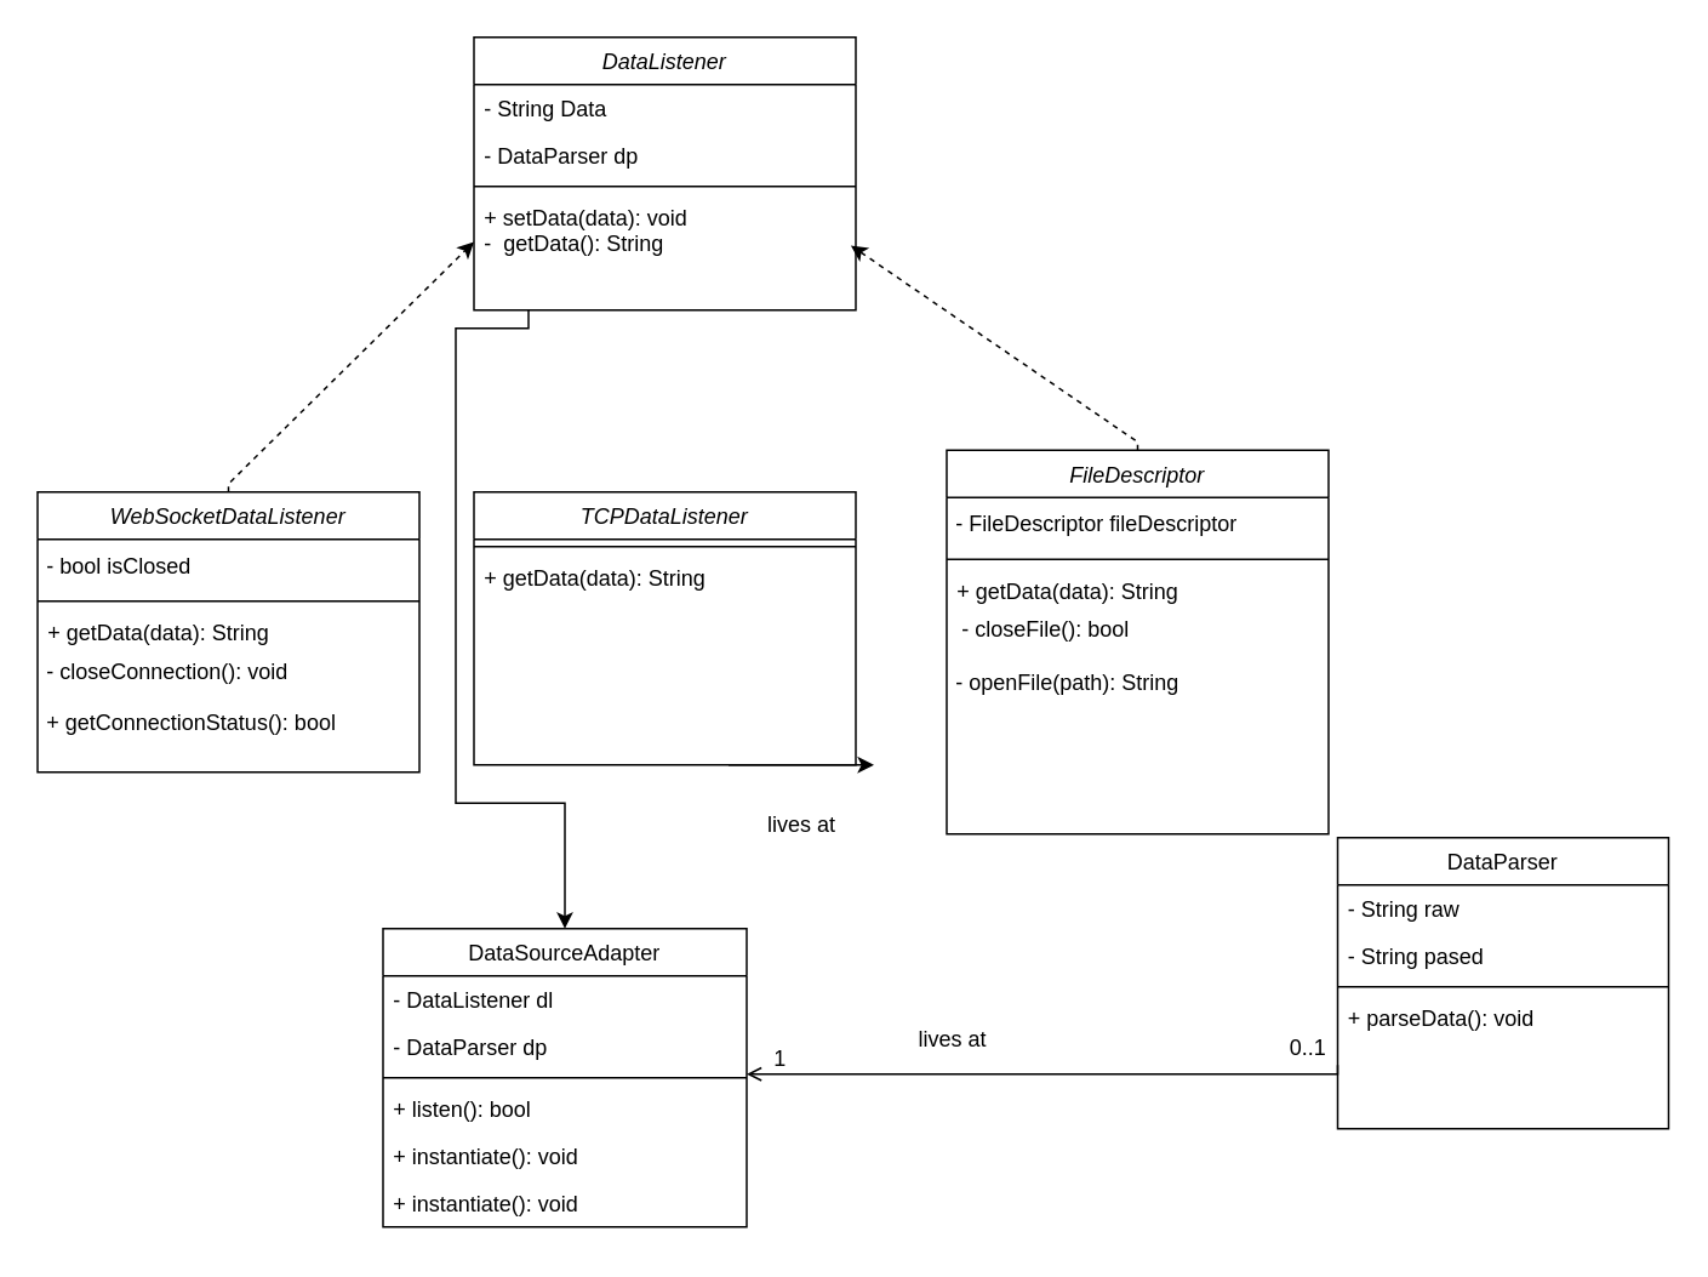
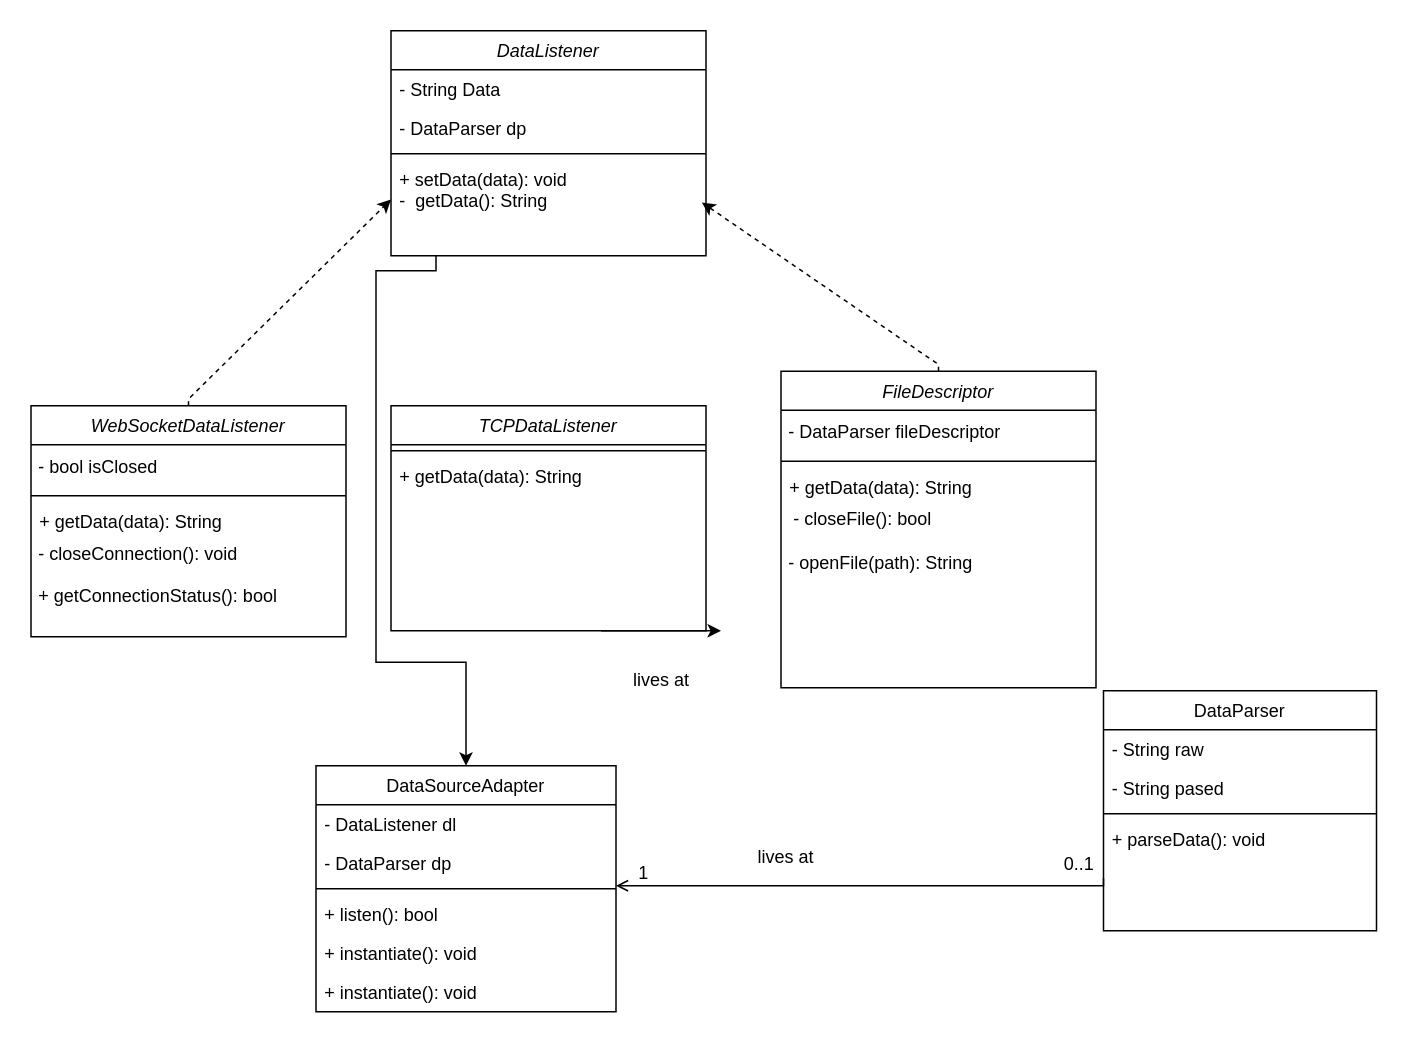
  <mxCell id="0" />
  <mxCell id="1" parent="0" />
  <mxCell id="2" value="TCPDataListener" style="swimlane;fontStyle=2;align=center;verticalAlign=top;childLayout=stackLayout;horizontal=1;startSize=26;horizontalStack=0;resizeParent=1;resizeLast=0;collapsible=1;marginBottom=0;rounded=0;shadow=0;strokeWidth=1;" parent="1" vertex="1"><mxGeometry x="260" y="270" width="210" height="150" as="geometry"><mxRectangle x="230" y="140" width="160" height="26" as="alternateBounds" /></mxGeometry></mxCell>
  <mxCell id="3" value="" style="line;html=1;strokeWidth=1;align=left;verticalAlign=middle;spacingTop=-1;spacingLeft=3;spacingRight=3;rotatable=0;labelPosition=right;points=[];portConstraint=eastwest;" parent="2" vertex="1"><mxGeometry y="26" width="210" height="8" as="geometry" /></mxCell>
  <mxCell id="4" value="+ getData(data): String&#10;&#10;&#10;" style="text;align=left;verticalAlign=top;spacingLeft=4;spacingRight=4;overflow=hidden;rotatable=0;points=[[0,0.5],[1,0.5]];portConstraint=eastwest;" parent="2" vertex="1"><mxGeometry y="34" width="210" height="38" as="geometry" /></mxCell>
  <mxCell id="5" value="DataSourceAdapter" style="swimlane;fontStyle=0;align=center;verticalAlign=top;childLayout=stackLayout;horizontal=1;startSize=26;horizontalStack=0;resizeParent=1;resizeLast=0;collapsible=1;marginBottom=0;rounded=0;shadow=0;strokeWidth=1;" parent="1" vertex="1"><mxGeometry x="210" y="510" width="200" height="164" as="geometry"><mxRectangle x="130" y="380" width="160" height="26" as="alternateBounds" /></mxGeometry></mxCell>
  <mxCell id="6" value="- DataListener dl" style="text;align=left;verticalAlign=top;spacingLeft=4;spacingRight=4;overflow=hidden;rotatable=0;points=[[0,0.5],[1,0.5]];portConstraint=eastwest;fontStyle=0" parent="5" vertex="1"><mxGeometry y="26" width="200" height="26" as="geometry" /></mxCell>
  <mxCell id="7" value="- DataParser dp" style="text;align=left;verticalAlign=top;spacingLeft=4;spacingRight=4;overflow=hidden;rotatable=0;points=[[0,0.5],[1,0.5]];portConstraint=eastwest;" vertex="1" parent="5"><mxGeometry y="52" width="200" height="26" as="geometry" /></mxCell>
  <mxCell id="8" value="" style="line;html=1;strokeWidth=1;align=left;verticalAlign=middle;spacingTop=-1;spacingLeft=3;spacingRight=3;rotatable=0;labelPosition=right;points=[];portConstraint=eastwest;" parent="5" vertex="1"><mxGeometry y="78" width="200" height="8" as="geometry" /></mxCell>
  <mxCell id="9" value="+ listen(): bool" style="text;align=left;verticalAlign=top;spacingLeft=4;spacingRight=4;overflow=hidden;rotatable=0;points=[[0,0.5],[1,0.5]];portConstraint=eastwest;" parent="5" vertex="1"><mxGeometry y="86" width="200" height="26" as="geometry" /></mxCell>
  <mxCell id="10" value="+ instantiate(): void" style="text;align=left;verticalAlign=top;spacingLeft=4;spacingRight=4;overflow=hidden;rotatable=0;points=[[0,0.5],[1,0.5]];portConstraint=eastwest;" vertex="1" parent="5"><mxGeometry y="112" width="200" height="26" as="geometry" /></mxCell>
  <mxCell id="11" value="+ instantiate(): void" style="text;align=left;verticalAlign=top;spacingLeft=4;spacingRight=4;overflow=hidden;rotatable=0;points=[[0,0.5],[1,0.5]];portConstraint=eastwest;" vertex="1" parent="5"><mxGeometry y="138" width="200" height="26" as="geometry" /></mxCell>
  <mxCell id="12" value="DataParser" style="swimlane;fontStyle=0;align=center;verticalAlign=top;childLayout=stackLayout;horizontal=1;startSize=26;horizontalStack=0;resizeParent=1;resizeLast=0;collapsible=1;marginBottom=0;rounded=0;shadow=0;strokeWidth=1;" parent="1" vertex="1"><mxGeometry x="735" y="460" width="182" height="160" as="geometry"><mxRectangle x="550" y="140" width="160" height="26" as="alternateBounds" /></mxGeometry></mxCell>
  <mxCell id="13" value="- String raw&#10;" style="text;align=left;verticalAlign=top;spacingLeft=4;spacingRight=4;overflow=hidden;rotatable=0;points=[[0,0.5],[1,0.5]];portConstraint=eastwest;" parent="12" vertex="1"><mxGeometry y="26" width="182" height="26" as="geometry" /></mxCell>
  <mxCell id="14" value="- String pased" style="text;align=left;verticalAlign=top;spacingLeft=4;spacingRight=4;overflow=hidden;rotatable=0;points=[[0,0.5],[1,0.5]];portConstraint=eastwest;rounded=0;shadow=0;html=0;" parent="12" vertex="1"><mxGeometry y="52" width="182" height="26" as="geometry" /></mxCell>
  <mxCell id="15" value="" style="line;html=1;strokeWidth=1;align=left;verticalAlign=middle;spacingTop=-1;spacingLeft=3;spacingRight=3;rotatable=0;labelPosition=right;points=[];portConstraint=eastwest;" parent="12" vertex="1"><mxGeometry y="78" width="182" height="8" as="geometry" /></mxCell>
  <mxCell id="16" value="+ parseData(): void" style="text;align=left;verticalAlign=top;spacingLeft=4;spacingRight=4;overflow=hidden;rotatable=0;points=[[0,0.5],[1,0.5]];portConstraint=eastwest;" parent="12" vertex="1"><mxGeometry y="86" width="182" height="26" as="geometry" /></mxCell>
  <mxCell id="17" value="&#10;&#10;" style="text;align=left;verticalAlign=top;spacingLeft=4;spacingRight=4;overflow=hidden;rotatable=0;points=[[0,0.5],[1,0.5]];portConstraint=eastwest;" parent="12" vertex="1"><mxGeometry y="112" width="182" height="26" as="geometry" /></mxCell>
  <mxCell id="18" style="edgeStyle=orthogonalEdgeStyle;rounded=0;orthogonalLoop=1;jettySize=auto;html=1;entryX=0.5;entryY=0;entryDx=0;entryDy=0;" parent="1" target="5" edge="1"><mxGeometry relative="1" as="geometry"><mxPoint x="290" y="170" as="sourcePoint" /><mxPoint x="345.2" y="569.58" as="targetPoint" /><Array as="points"><mxPoint x="290" y="180" /><mxPoint x="250" y="180" /><mxPoint x="250" y="441" /><mxPoint x="310" y="441" /></Array></mxGeometry></mxCell>
  <mxCell id="19" value="lives at" style="text;html=1;align=center;verticalAlign=middle;resizable=0;points=[];autosize=1;strokeColor=none;fillColor=none;" parent="1" vertex="1"><mxGeometry x="410" y="438" width="60" height="30" as="geometry" /></mxCell>
  <mxCell id="20" value="" style="endArrow=open;shadow=0;strokeWidth=1;rounded=0;curved=0;endFill=1;edgeStyle=elbowEdgeStyle;elbow=vertical;exitX=0;exitY=0.5;exitDx=0;exitDy=0;" parent="1" source="17" edge="1"><mxGeometry x="0.5" y="41" relative="1" as="geometry"><mxPoint x="735.364" y="550" as="sourcePoint" /><mxPoint x="410" y="590" as="targetPoint" /><mxPoint x="-40" y="32" as="offset" /><Array as="points"><mxPoint x="560" y="590" /><mxPoint x="550.6" y="599.36" /><mxPoint x="620.6" y="199.36" /><mxPoint x="870.6" y="679.36" /></Array></mxGeometry></mxCell>
  <mxCell id="21" value="0..1" style="resizable=0;align=left;verticalAlign=bottom;labelBackgroundColor=none;fontSize=12;" parent="20" connectable="0" vertex="1"><mxGeometry x="-1" relative="1" as="geometry"><mxPoint x="-28" y="-1" as="offset" /></mxGeometry></mxCell>
  <mxCell id="22" value="1" style="resizable=0;align=right;verticalAlign=bottom;labelBackgroundColor=none;fontSize=12;" parent="20" connectable="0" vertex="1"><mxGeometry x="1" relative="1" as="geometry"><mxPoint x="23" as="offset" /></mxGeometry></mxCell>
  <mxCell id="23" value="lives at" style="text;html=1;resizable=0;points=[];;align=center;verticalAlign=middle;labelBackgroundColor=none;rounded=0;shadow=0;strokeWidth=1;fontSize=12;" parent="20" vertex="1" connectable="0"><mxGeometry x="0.5" y="49" relative="1" as="geometry"><mxPoint x="30" y="-69" as="offset" /></mxGeometry></mxCell>
  <mxCell id="24" value="" style="edgeStyle=none;orthogonalLoop=1;jettySize=auto;html=1;rounded=0;" parent="1" edge="1"><mxGeometry width="80" relative="1" as="geometry"><mxPoint x="400" y="420" as="sourcePoint" /><mxPoint x="480" y="420" as="targetPoint" /><Array as="points" /></mxGeometry></mxCell>
  <mxCell id="25" value="DataListener" style="swimlane;fontStyle=2;align=center;verticalAlign=top;childLayout=stackLayout;horizontal=1;startSize=26;horizontalStack=0;resizeParent=1;resizeLast=0;collapsible=1;marginBottom=0;rounded=0;shadow=0;strokeWidth=1;" parent="1" vertex="1"><mxGeometry x="260" y="20" width="210" height="150" as="geometry"><mxRectangle x="230" y="140" width="160" height="26" as="alternateBounds" /></mxGeometry></mxCell>
  <mxCell id="26" value="- String Data" style="text;align=left;verticalAlign=top;spacingLeft=4;spacingRight=4;overflow=hidden;rotatable=0;points=[[0,0.5],[1,0.5]];portConstraint=eastwest;" parent="25" vertex="1"><mxGeometry y="26" width="210" height="26" as="geometry" /></mxCell>
  <mxCell id="27" value="- DataParser dp" style="text;align=left;verticalAlign=top;spacingLeft=4;spacingRight=4;overflow=hidden;rotatable=0;points=[[0,0.5],[1,0.5]];portConstraint=eastwest;" vertex="1" parent="25"><mxGeometry y="52" width="210" height="26" as="geometry" /></mxCell>
  <mxCell id="28" value="" style="line;html=1;strokeWidth=1;align=left;verticalAlign=middle;spacingTop=-1;spacingLeft=3;spacingRight=3;rotatable=0;labelPosition=right;points=[];portConstraint=eastwest;" parent="25" vertex="1"><mxGeometry y="78" width="210" height="8" as="geometry" /></mxCell>
  <mxCell id="29" value="+ setData(data): void&#10;-  getData(): String&#10;&#10;&#10;" style="text;align=left;verticalAlign=top;spacingLeft=4;spacingRight=4;overflow=hidden;rotatable=0;points=[[0,0.5],[1,0.5]];portConstraint=eastwest;" parent="25" vertex="1"><mxGeometry y="86" width="210" height="38" as="geometry" /></mxCell>
  <mxCell id="30" value="WebSocketDataListener" style="swimlane;fontStyle=2;align=center;verticalAlign=top;childLayout=stackLayout;horizontal=1;startSize=26;horizontalStack=0;resizeParent=1;resizeLast=0;collapsible=1;marginBottom=0;rounded=0;shadow=0;strokeWidth=1;" parent="1" vertex="1"><mxGeometry x="20" y="270" width="210" height="154" as="geometry"><mxRectangle x="230" y="140" width="160" height="26" as="alternateBounds" /></mxGeometry></mxCell>
  <mxCell id="31" value="&amp;nbsp;- bool isClosed" style="text;html=1;align=left;verticalAlign=middle;resizable=0;points=[];autosize=1;strokeColor=none;fillColor=none;" parent="30" vertex="1"><mxGeometry y="26" width="210" height="30" as="geometry" /></mxCell>
  <mxCell id="32" value="" style="line;html=1;strokeWidth=1;align=left;verticalAlign=middle;spacingTop=-1;spacingLeft=3;spacingRight=3;rotatable=0;labelPosition=right;points=[];portConstraint=eastwest;" parent="30" vertex="1"><mxGeometry y="56" width="210" height="8" as="geometry" /></mxCell>
  <mxCell id="33" value="+ getData(data): String&#10;&#10;&#10;" style="text;align=left;verticalAlign=top;spacingLeft=4;spacingRight=4;overflow=hidden;rotatable=0;points=[[0,0.5],[1,0.5]];portConstraint=eastwest;" parent="30" vertex="1"><mxGeometry y="64" width="210" height="20" as="geometry" /></mxCell>
  <mxCell id="34" value="&lt;div align=&quot;left&quot;&gt;&amp;nbsp;- closeConnection(): void&lt;/div&gt;" style="text;html=1;align=left;verticalAlign=middle;resizable=0;points=[];autosize=1;strokeColor=none;fillColor=none;" parent="30" vertex="1"><mxGeometry y="84" width="210" height="30" as="geometry" /></mxCell>
  <mxCell id="35" value="&lt;div align=&quot;left&quot;&gt;&amp;nbsp;+ getConnectionStatus(): bool&lt;/div&gt;&lt;div align=&quot;left&quot;&gt;&lt;br&gt;&lt;/div&gt;" style="text;html=1;align=left;verticalAlign=middle;resizable=0;points=[];autosize=1;strokeColor=none;fillColor=none;" parent="30" vertex="1"><mxGeometry y="114" width="210" height="40" as="geometry" /></mxCell>
  <mxCell id="36" value="" style="html=1;labelBackgroundColor=#ffffff;startArrow=none;startFill=0;startSize=6;endArrow=classic;endFill=1;endSize=6;jettySize=auto;orthogonalLoop=1;strokeWidth=1;dashed=1;fontSize=14;rounded=0;exitX=0.5;exitY=0;exitDx=0;exitDy=0;entryX=0;entryY=0.75;entryDx=0;entryDy=0;" parent="1" source="30" target="25" edge="1"><mxGeometry width="60" height="60" relative="1" as="geometry"><mxPoint x="190" y="325.5" as="sourcePoint" /><mxPoint x="125" y="188" as="targetPoint" /><Array as="points"><mxPoint x="125" y="265.5" /></Array></mxGeometry></mxCell>
  <mxCell id="37" value="FileDescriptor" style="swimlane;fontStyle=2;align=center;verticalAlign=top;childLayout=stackLayout;horizontal=1;startSize=26;horizontalStack=0;resizeParent=1;resizeLast=0;collapsible=1;marginBottom=0;rounded=0;shadow=0;strokeWidth=1;" parent="1" vertex="1"><mxGeometry x="520" y="247" width="210" height="211" as="geometry"><mxRectangle x="230" y="140" width="160" height="26" as="alternateBounds" /></mxGeometry></mxCell>
- <mxCell id="38" value="&lt;div align=&quot;left&quot;&gt;&amp;nbsp;- FileDescriptor fileDescriptor&lt;/div&gt;" style="text;html=1;align=left;verticalAlign=middle;resizable=0;points=[];autosize=1;strokeColor=none;fillColor=none;" parent="37" vertex="1"><mxGeometry y="26" width="210" height="30" as="geometry" /></mxCell>
+ <mxCell id="38" value="&lt;div align=&quot;left&quot;&gt;&amp;nbsp;- DataParser fileDescriptor&lt;/div&gt;" style="text;html=1;align=left;verticalAlign=middle;resizable=0;points=[];autosize=1;strokeColor=none;fillColor=none;" parent="37" vertex="1"><mxGeometry y="26" width="210" height="30" as="geometry" /></mxCell>
  <mxCell id="39" value="" style="line;html=1;strokeWidth=1;align=left;verticalAlign=middle;spacingTop=-1;spacingLeft=3;spacingRight=3;rotatable=0;labelPosition=right;points=[];portConstraint=eastwest;" parent="37" vertex="1"><mxGeometry y="56" width="210" height="8" as="geometry" /></mxCell>
  <mxCell id="40" value="+ getData(data): String&#10;&#10;&#10;" style="text;align=left;verticalAlign=top;spacingLeft=4;spacingRight=4;overflow=hidden;rotatable=0;points=[[0,0.5],[1,0.5]];portConstraint=eastwest;" parent="37" vertex="1"><mxGeometry y="64" width="210" height="20" as="geometry" /></mxCell>
  <mxCell id="41" value="&lt;div align=&quot;left&quot;&gt;&amp;nbsp; - closeFile(): bool&lt;/div&gt;" style="text;html=1;align=left;verticalAlign=middle;resizable=0;points=[];autosize=1;strokeColor=none;fillColor=none;" parent="37" vertex="1"><mxGeometry y="84" width="210" height="30" as="geometry" /></mxCell>
  <mxCell id="42" value="&amp;nbsp;- openFile(path): String" style="text;html=1;align=left;verticalAlign=top;resizable=1;points=[];autosize=1;strokeColor=none;fillColor=none;movable=1;rotatable=1;deletable=1;editable=1;locked=0;connectable=1;" parent="37" vertex="1"><mxGeometry y="114" width="210" height="30" as="geometry" /></mxCell>
  <mxCell id="43" style="text;html=1;align=left;verticalAlign=top;resizable=1;points=[];autosize=1;strokeColor=none;fillColor=none;movable=1;rotatable=1;deletable=1;editable=1;locked=0;connectable=1;" parent="37" vertex="1"><mxGeometry y="144" width="210" height="29" as="geometry" /></mxCell>
  <mxCell id="44" value="" style="html=1;labelBackgroundColor=#ffffff;startArrow=none;startFill=0;startSize=6;endArrow=classic;endFill=1;endSize=6;jettySize=auto;orthogonalLoop=1;strokeWidth=1;dashed=1;fontSize=14;rounded=0;exitX=0.5;exitY=0;exitDx=0;exitDy=0;entryX=0.987;entryY=0.749;entryDx=0;entryDy=0;entryPerimeter=0;" parent="1" source="37" target="29" edge="1"><mxGeometry width="60" height="60" relative="1" as="geometry"><mxPoint x="690" y="302.5" as="sourcePoint" /><mxPoint x="760" y="110" as="targetPoint" /><Array as="points"><mxPoint x="625" y="242.5" /></Array></mxGeometry></mxCell>
